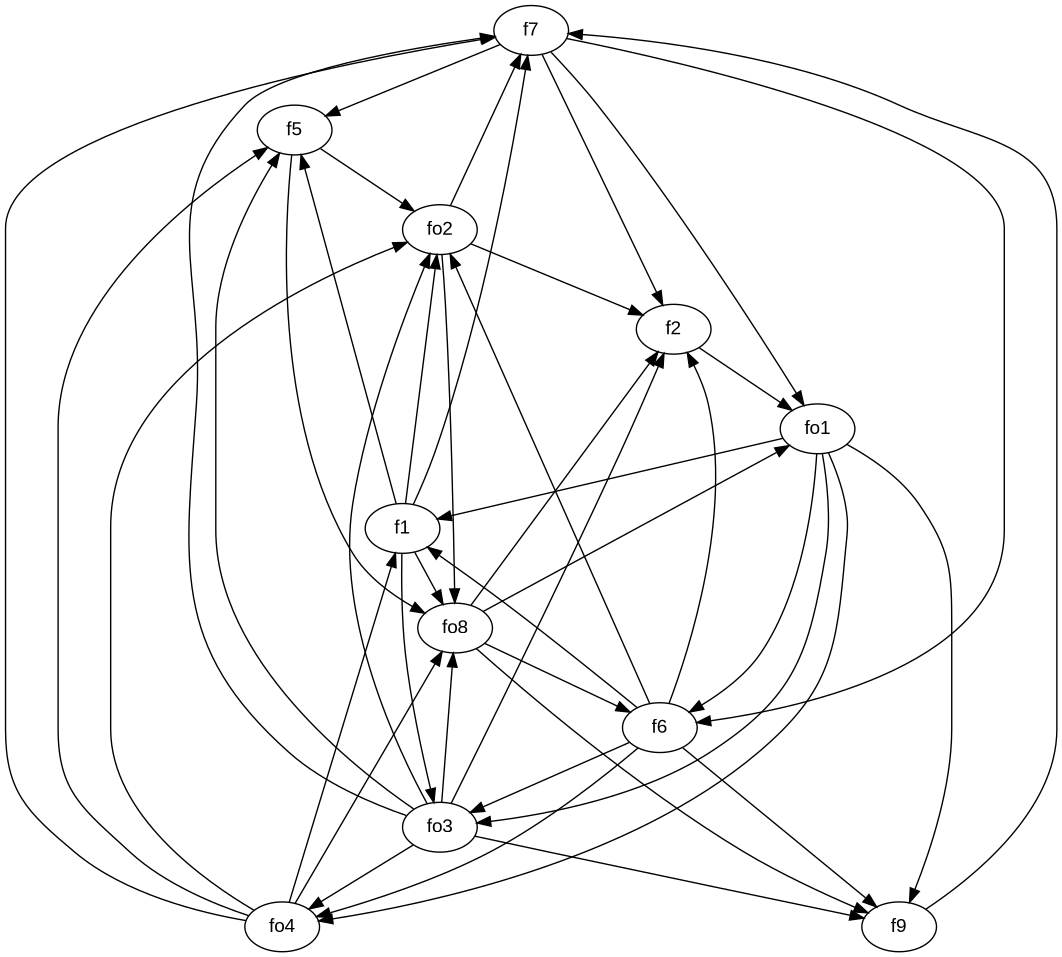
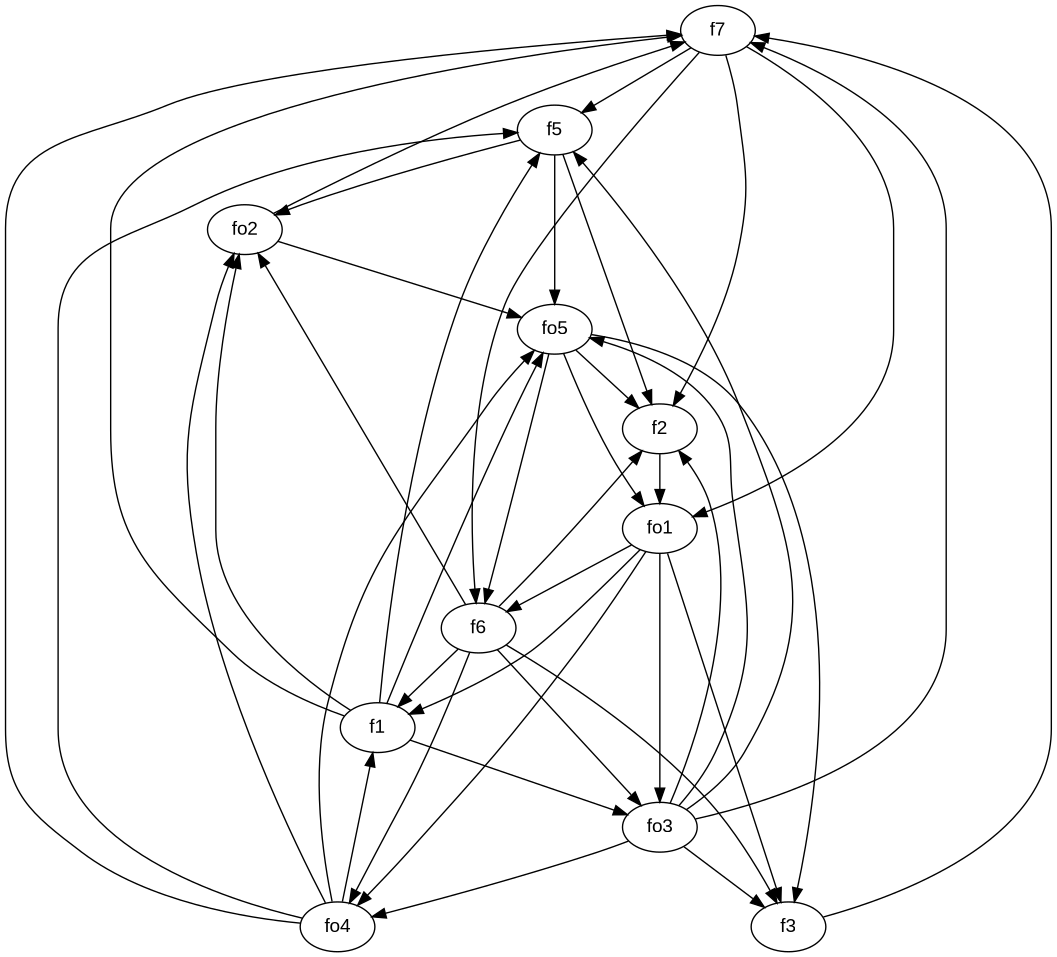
  strict digraph {
    fontname="Liberation Sans"
    node [fontname="Liberation Sans"]
    edge [fontname="Liberation Sans" weight=2]
    n1 [label=f7]
    f1
    f5
    fo2
    fo3
-   fo5 [label=fo8]
+   fo5
    f2
    fo1
    f6
-   f3 [label=f9]
+   f3
    fo4
    n1 -> f5
    n1 -> f2
    n1 -> fo1
    n1 -> f6
    f1 -> n1
    f1 -> f5
    f1 -> fo2
    f1 -> fo3
    f1 -> fo5
    f5 -> fo2
    f5 -> fo5
    fo2 -> n1
    fo2 -> fo5
-   fo2 -> f2
+   f5 -> f2
    fo3 -> n1
    fo3 -> f5
-   fo3 -> fo2
    fo3 -> fo5
    fo3 -> f2
    fo3 -> f3
    fo3 -> fo4
    fo5 -> f2
    fo5 -> fo1
    fo5 -> f6
    fo5 -> f3
    f2 -> fo1
    fo1 -> f1
    fo1 -> fo3
    fo1 -> f6
    fo1 -> f3
    fo1 -> fo4
    f6 -> f1
    f6 -> fo2
    f6 -> fo3
    f6 -> f2
    f6 -> f3
    f6 -> fo4
    f3 -> n1
    fo4 -> n1
    fo4 -> f1
    fo4 -> f5
    fo4 -> fo2
    fo4 -> fo5
  }
